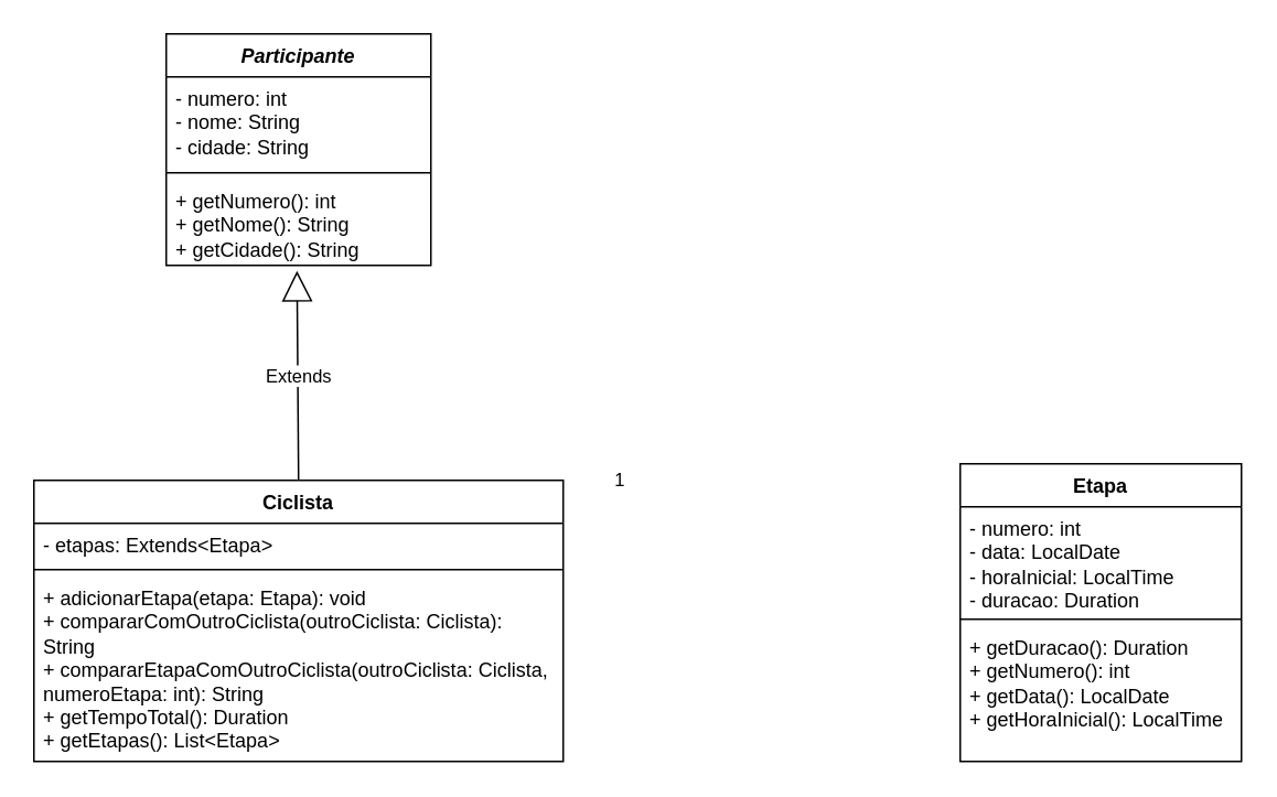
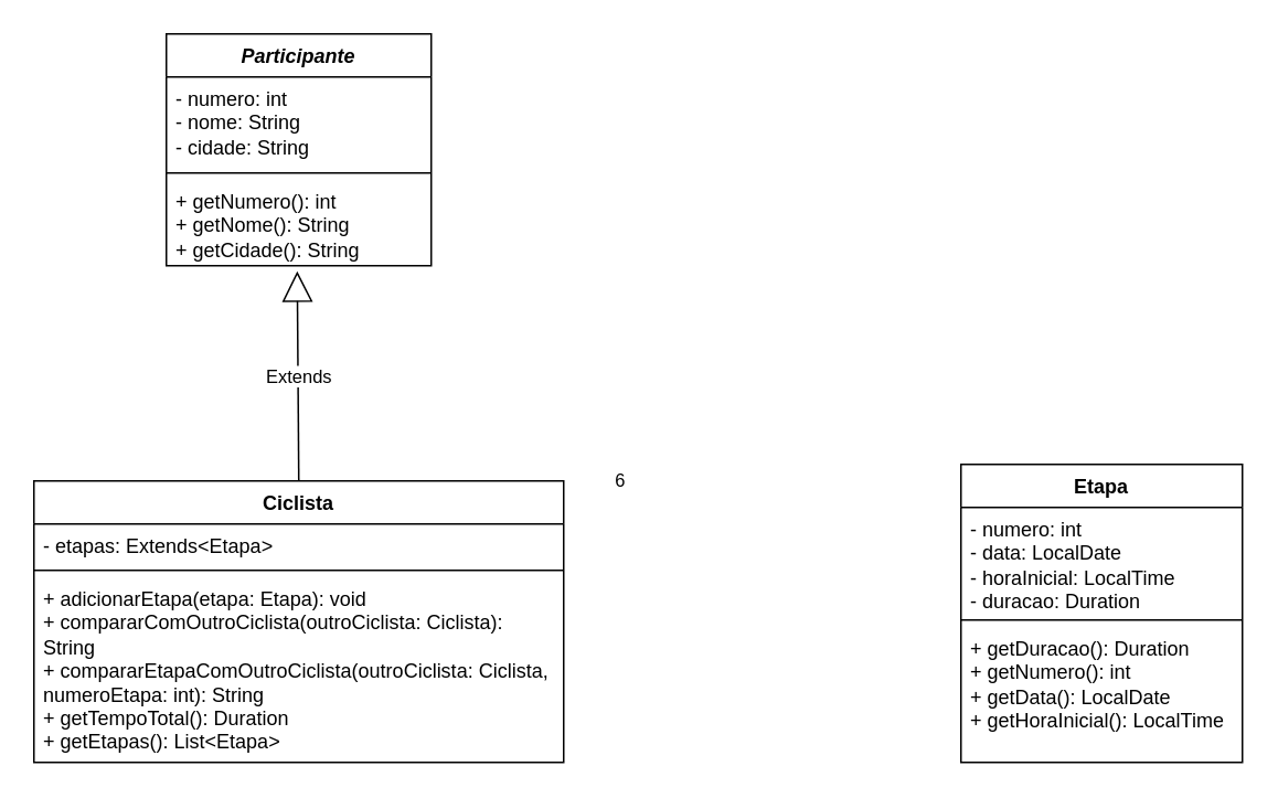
  <mxCell id="0" />
  <mxCell id="1" parent="0" />
  <mxCell id="2" value="Ciclista" style="swimlane;fontStyle=1;align=center;verticalAlign=top;childLayout=stackLayout;horizontal=1;startSize=26;horizontalStack=0;resizeParent=1;resizeParentMax=0;resizeLast=0;collapsible=1;marginBottom=0;whiteSpace=wrap;html=1;" parent="1" vertex="1"><mxGeometry x="20" y="290" width="320" height="170" as="geometry" /></mxCell>
  <mxCell id="3" value="- etapas: Extends&amp;lt;Etapa&amp;gt;" style="text;strokeColor=none;fillColor=none;align=left;verticalAlign=top;spacingLeft=4;spacingRight=4;overflow=hidden;rotatable=0;points=[[0,0.5],[1,0.5]];portConstraint=eastwest;whiteSpace=wrap;html=1;" parent="2" vertex="1"><mxGeometry y="26" width="320" height="24" as="geometry" /></mxCell>
  <mxCell id="4" value="" style="line;strokeWidth=1;fillColor=none;align=left;verticalAlign=middle;spacingTop=-1;spacingLeft=3;spacingRight=3;rotatable=0;labelPosition=right;points=[];portConstraint=eastwest;strokeColor=inherit;" parent="2" vertex="1"><mxGeometry y="50" width="320" height="8" as="geometry" /></mxCell>
  <mxCell id="5" value="+ adicionarEtapa(etapa: Etapa): void&lt;br&gt;+ compararComOutroCiclista(outroCiclista: Ciclista): String&lt;div&gt;+ compararEtapaComOutroCiclista(outroCiclista: Ciclista, numeroEtapa: int): String&lt;/div&gt;&lt;div&gt;+ getTempoTotal(): Duration&lt;br&gt;+ getEtapas(): List&amp;lt;Etapa&amp;gt;&lt;/div&gt;" style="text;strokeColor=none;fillColor=none;align=left;verticalAlign=top;spacingLeft=4;spacingRight=4;overflow=hidden;rotatable=0;points=[[0,0.5],[1,0.5]];portConstraint=eastwest;whiteSpace=wrap;html=1;" parent="2" vertex="1"><mxGeometry y="58" width="320" height="112" as="geometry" /></mxCell>
  <mxCell id="6" value="Etapa" style="swimlane;fontStyle=1;align=center;verticalAlign=top;childLayout=stackLayout;horizontal=1;startSize=26;horizontalStack=0;resizeParent=1;resizeParentMax=0;resizeLast=0;collapsible=1;marginBottom=0;whiteSpace=wrap;html=1;" parent="1" vertex="1"><mxGeometry x="580" y="280" width="170" height="180" as="geometry" /></mxCell>
  <mxCell id="7" value="- numero: int&lt;div&gt;- data: LocalDate&lt;/div&gt;&lt;div&gt;- horaInicial: LocalTime&lt;br&gt;- duracao: Duration&lt;/div&gt;" style="text;strokeColor=none;fillColor=none;align=left;verticalAlign=top;spacingLeft=4;spacingRight=4;overflow=hidden;rotatable=0;points=[[0,0.5],[1,0.5]];portConstraint=eastwest;whiteSpace=wrap;html=1;" parent="6" vertex="1"><mxGeometry y="26" width="170" height="64" as="geometry" /></mxCell>
  <mxCell id="8" value="" style="line;strokeWidth=1;fillColor=none;align=left;verticalAlign=middle;spacingTop=-1;spacingLeft=3;spacingRight=3;rotatable=0;labelPosition=right;points=[];portConstraint=eastwest;strokeColor=inherit;" parent="6" vertex="1"><mxGeometry y="90" width="170" height="8" as="geometry" /></mxCell>
  <mxCell id="9" value="+ getDuracao(): Duration&lt;br&gt;+ getNumero(): int&lt;br&gt;+ getData(): LocalDate&lt;br&gt;+ getHoraInicial(): LocalTime" style="text;strokeColor=none;fillColor=none;align=left;verticalAlign=top;spacingLeft=4;spacingRight=4;overflow=hidden;rotatable=0;points=[[0,0.5],[1,0.5]];portConstraint=eastwest;whiteSpace=wrap;html=1;" parent="6" vertex="1"><mxGeometry y="98" width="170" height="82" as="geometry" /></mxCell>
  <mxCell id="10" value="Extends" style="endArrow=block;endSize=16;endFill=0;html=1;rounded=0;exitX=0.5;exitY=0;exitDx=0;exitDy=0;entryX=0.494;entryY=1.063;entryDx=0;entryDy=0;entryPerimeter=0;" parent="1" source="2" target="15" edge="1"><mxGeometry width="160" relative="1" as="geometry"><mxPoint x="-100" y="260" as="sourcePoint" /><mxPoint x="180" y="200" as="targetPoint" /></mxGeometry></mxCell>
- <mxCell id="11" value="1" style="edgeLabel;html=1;align=center;verticalAlign=middle;resizable=0;points=[];" parent="1" vertex="1" connectable="0"><mxGeometry x="552.158" y="300.005" as="geometry"><mxPoint x="-179" y="-11" as="offset" /></mxGeometry></mxCell>
+ <mxCell id="11" value="6" style="edgeLabel;html=1;align=center;verticalAlign=middle;resizable=0;points=[];" parent="1" vertex="1" connectable="0"><mxGeometry x="552.158" y="300.005" as="geometry"><mxPoint x="-179" y="-11" as="offset" /></mxGeometry></mxCell>
  <mxCell id="12" value="&lt;i&gt;Participante&lt;/i&gt;" style="swimlane;fontStyle=1;align=center;verticalAlign=top;childLayout=stackLayout;horizontal=1;startSize=26;horizontalStack=0;resizeParent=1;resizeParentMax=0;resizeLast=0;collapsible=1;marginBottom=0;whiteSpace=wrap;html=1;" parent="1" vertex="1"><mxGeometry x="100" y="20" width="160" height="140" as="geometry" /></mxCell>
  <mxCell id="13" value="- numero: int&lt;div&gt;- nome: String&lt;/div&gt;&lt;div&gt;- cidade: String&lt;/div&gt;" style="text;strokeColor=none;fillColor=none;align=left;verticalAlign=top;spacingLeft=4;spacingRight=4;overflow=hidden;rotatable=0;points=[[0,0.5],[1,0.5]];portConstraint=eastwest;whiteSpace=wrap;html=1;" parent="12" vertex="1"><mxGeometry y="26" width="160" height="54" as="geometry" /></mxCell>
  <mxCell id="14" value="" style="line;strokeWidth=1;fillColor=none;align=left;verticalAlign=middle;spacingTop=-1;spacingLeft=3;spacingRight=3;rotatable=0;labelPosition=right;points=[];portConstraint=eastwest;strokeColor=inherit;" parent="12" vertex="1"><mxGeometry y="80" width="160" height="8" as="geometry" /></mxCell>
  <mxCell id="15" value="+ getNumero(): int&lt;div&gt;+ getNome(): String&lt;br&gt;+ getCidade(): String&lt;/div&gt;" style="text;strokeColor=none;fillColor=none;align=left;verticalAlign=top;spacingLeft=4;spacingRight=4;overflow=hidden;rotatable=0;points=[[0,0.5],[1,0.5]];portConstraint=eastwest;whiteSpace=wrap;html=1;" parent="12" vertex="1"><mxGeometry y="88" width="160" height="52" as="geometry" /></mxCell>
